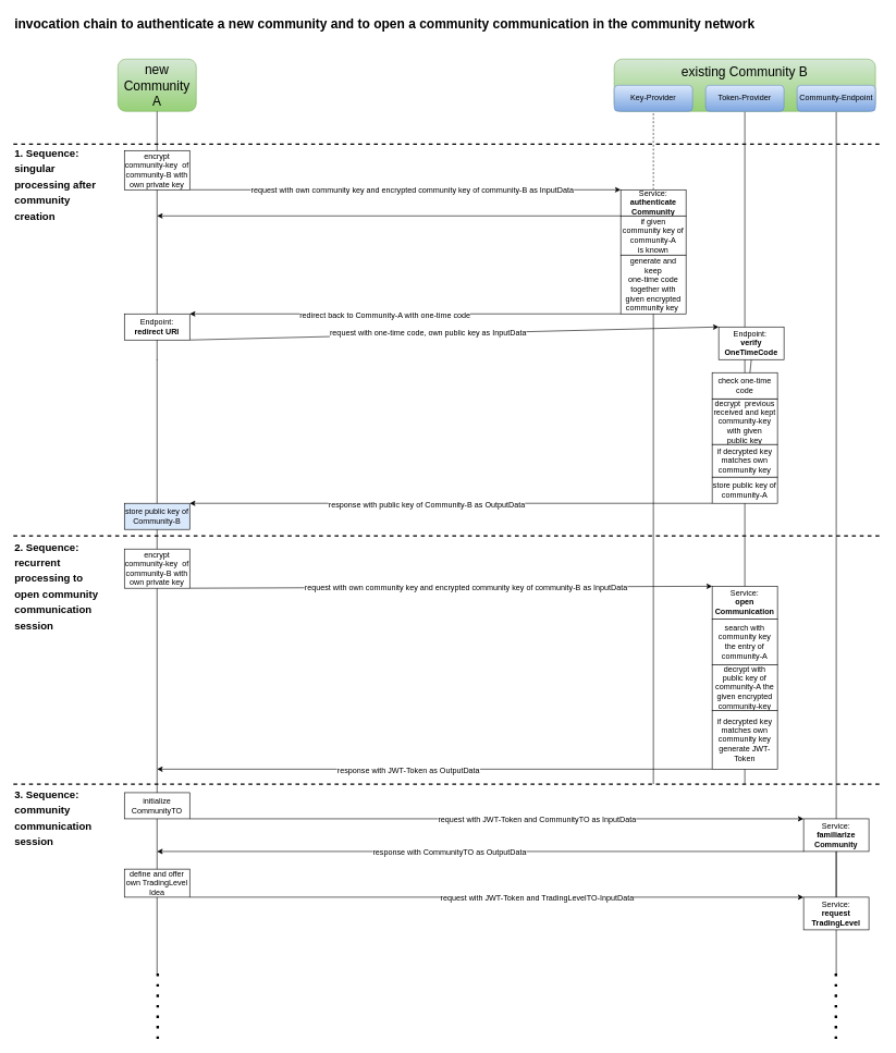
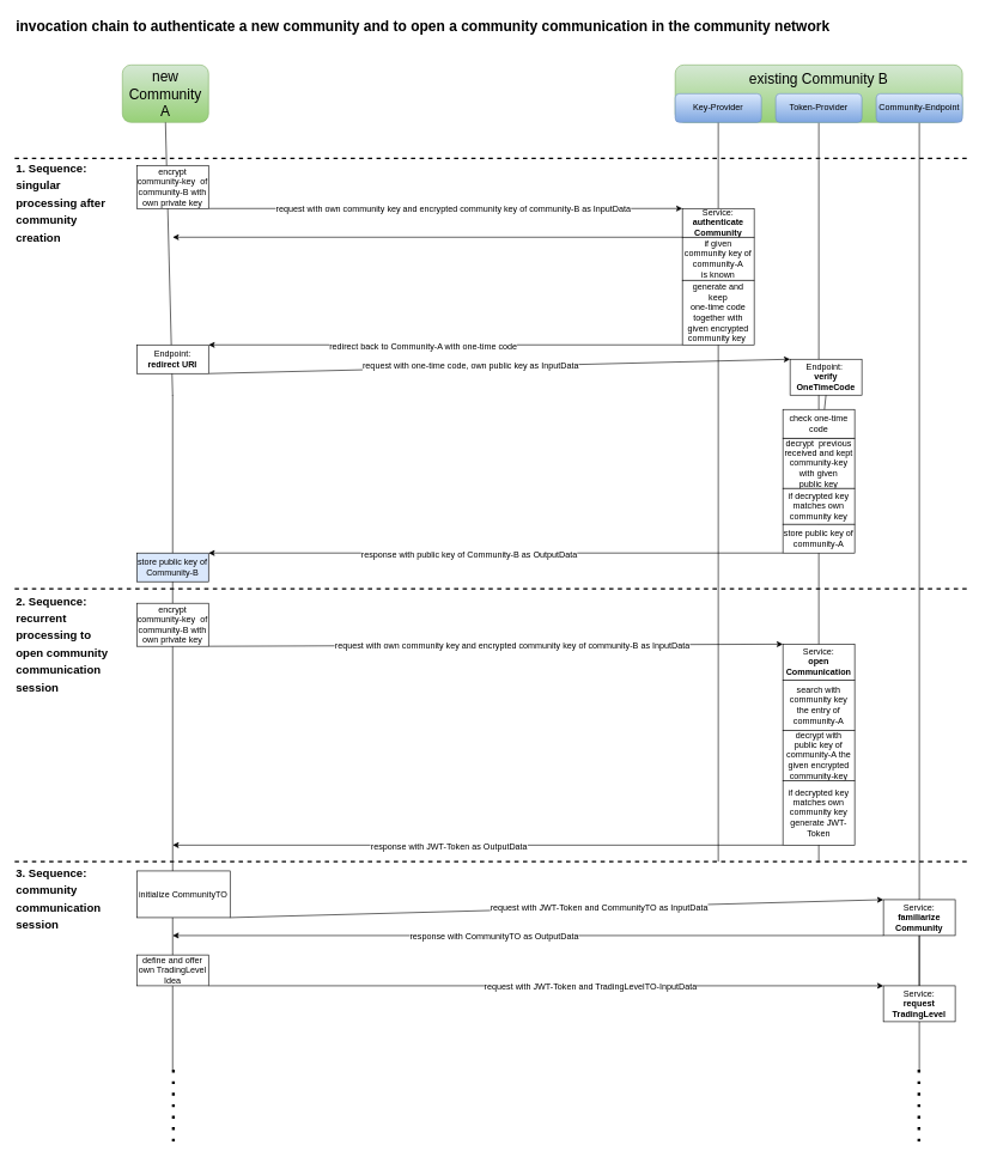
  <mxCell id="0" />
  <mxCell id="1" parent="0" />
  <mxCell id="2" value="" style="endArrow=none;html=1;fontSize=20;" parent="1" edge="1"><mxGeometry width="50" height="50" relative="1" as="geometry"><mxPoint x="240" y="1490" as="sourcePoint" /><mxPoint x="240" y="550" as="targetPoint" /></mxGeometry></mxCell>
  <mxCell id="3" value="" style="endArrow=none;html=1;entryX=0.5;entryY=1;entryDx=0;entryDy=0;" parent="1" target="56" edge="1"><mxGeometry width="50" height="50" relative="1" as="geometry"><mxPoint x="1280" y="1490" as="sourcePoint" /><mxPoint x="1279.5" y="210" as="targetPoint" /></mxGeometry></mxCell>
  <mxCell id="4" value="" style="endArrow=none;html=1;entryX=0.5;entryY=1;entryDx=0;entryDy=0;" parent="1" target="55" edge="1"><mxGeometry width="50" height="50" relative="1" as="geometry"><mxPoint x="1140" y="1200" as="sourcePoint" /><mxPoint x="870" y="390" as="targetPoint" /></mxGeometry></mxCell>
  <mxCell id="5" value="invocation chain to authenticate a new community and to open a community communication in the community network" style="text;html=1;strokeColor=none;fillColor=none;align=left;verticalAlign=middle;whiteSpace=wrap;rounded=0;fontStyle=1;fontSize=20;" parent="1" vertex="1"><mxGeometry x="20" y="20" width="1320" height="30" as="geometry" /></mxCell>
- <mxCell id="6" value="new&lt;br&gt;Community A" style="rounded=1;whiteSpace=wrap;html=1;fontSize=20;fillColor=#d5e8d4;gradientColor=#97d077;strokeColor=#82b366;" parent="1" vertex="1"><mxGeometry x="180" y="90" width="120" height="80" as="geometry" /></mxCell>
+ <mxCell id="6" value="new&lt;br&gt;Community A" style="rounded=1;whiteSpace=wrap;html=1;fontSize=20;fillColor=#d5e8d4;gradientColor=#97d077;strokeColor=#82b366;" parent="1" vertex="1"><mxGeometry x="170" y="90" width="120" height="80" as="geometry" /></mxCell>
  <mxCell id="7" value="existing Community B" style="rounded=1;whiteSpace=wrap;html=1;fontSize=20;fillColor=#d5e8d4;gradientColor=#97d077;strokeColor=#82b366;verticalAlign=top;" parent="1" vertex="1"><mxGeometry x="940" y="90" width="400" height="80" as="geometry" /></mxCell>
  <mxCell id="8" value="" style="endArrow=none;html=1;fontSize=20;entryX=0.5;entryY=1;entryDx=0;entryDy=0;startArrow=none;" parent="1" target="6" edge="1"><mxGeometry width="50" height="50" relative="1" as="geometry"><mxPoint x="240" y="551" as="sourcePoint" /><mxPoint x="710" y="470" as="targetPoint" /></mxGeometry></mxCell>
- <mxCell id="9" value="" style="endArrow=none;html=1;fontSize=20;entryX=0.5;entryY=1;entryDx=0;entryDy=0;startArrow=none;dashed=1;" parent="1" source="20" target="54" edge="1"><mxGeometry width="50" height="50" relative="1" as="geometry"><mxPoint x="999.5" y="1632" as="sourcePoint" /><mxPoint x="999.5" y="210" as="targetPoint" /></mxGeometry></mxCell>
+ <mxCell id="9" value="" style="endArrow=none;html=1;fontSize=20;entryX=0.5;entryY=1;entryDx=0;entryDy=0;startArrow=none;" parent="1" source="20" target="54" edge="1"><mxGeometry width="50" height="50" relative="1" as="geometry"><mxPoint x="999.5" y="1632" as="sourcePoint" /><mxPoint x="999.5" y="210" as="targetPoint" /></mxGeometry></mxCell>
  <mxCell id="10" value="encrypt community-key&amp;nbsp; of community-B with own private key" style="rounded=0;whiteSpace=wrap;html=1;fontSize=12;" parent="1" vertex="1"><mxGeometry x="190" y="230" width="100" height="60" as="geometry" /></mxCell>
  <mxCell id="11" value="" style="endArrow=classic;startArrow=none;html=1;fontSize=12;exitX=1;exitY=1;exitDx=0;exitDy=0;entryX=0;entryY=0;entryDx=0;entryDy=0;startFill=0;" parent="1" source="10" target="20" edge="1"><mxGeometry width="50" height="50" relative="1" as="geometry"><mxPoint x="290" y="310" as="sourcePoint" /><mxPoint x="710" y="460" as="targetPoint" /></mxGeometry></mxCell>
  <mxCell id="12" value="request with own community key and encrypted community key of community-B as InputData" style="edgeLabel;html=1;align=center;verticalAlign=middle;resizable=0;points=[];fontSize=12;" parent="11" vertex="1" connectable="0"><mxGeometry x="0.17" y="-1" relative="1" as="geometry"><mxPoint x="-46" y="-1" as="offset" /></mxGeometry></mxCell>
  <mxCell id="13" value="" style="endArrow=classic;html=1;fontSize=12;entryX=0;entryY=0;entryDx=0;entryDy=0;exitX=1;exitY=1;exitDx=0;exitDy=0;" parent="1" source="31" target="30" edge="1"><mxGeometry width="50" height="50" relative="1" as="geometry"><mxPoint x="240" y="1253" as="sourcePoint" /><mxPoint x="710" y="1363" as="targetPoint" /></mxGeometry></mxCell>
  <mxCell id="14" value="request with JWT-Token and CommunityTO as InputData" style="edgeLabel;html=1;align=center;verticalAlign=middle;resizable=0;points=[];fontSize=12;" parent="13" vertex="1" connectable="0"><mxGeometry x="0.13" relative="1" as="geometry"><mxPoint as="offset" /></mxGeometry></mxCell>
  <mxCell id="15" value="" style="endArrow=classic;html=1;fontSize=12;exitX=0;exitY=1;exitDx=0;exitDy=0;" parent="1" source="30" edge="1"><mxGeometry width="50" height="50" relative="1" as="geometry"><mxPoint x="660" y="1403" as="sourcePoint" /><mxPoint x="240" y="1303" as="targetPoint" /></mxGeometry></mxCell>
  <mxCell id="16" value="response with CommunityTO as OutputData" style="edgeLabel;html=1;align=center;verticalAlign=middle;resizable=0;points=[];fontSize=12;" parent="15" vertex="1" connectable="0"><mxGeometry x="0.096" y="1" relative="1" as="geometry"><mxPoint as="offset" /></mxGeometry></mxCell>
  <mxCell id="17" value="Service: &lt;br&gt;&lt;b&gt;request&lt;br&gt;TradingLevel&lt;/b&gt;" style="rounded=0;whiteSpace=wrap;html=1;fontSize=12;" parent="1" vertex="1"><mxGeometry x="1230" y="1373" width="100" height="50" as="geometry" /></mxCell>
  <mxCell id="18" value="" style="endArrow=classic;html=1;fontSize=12;entryX=0;entryY=0;entryDx=0;entryDy=0;exitX=1;exitY=1;exitDx=0;exitDy=0;" parent="1" target="17" edge="1"><mxGeometry width="50" height="50" relative="1" as="geometry"><mxPoint x="290" y="1373" as="sourcePoint" /><mxPoint x="950" y="1373" as="targetPoint" /></mxGeometry></mxCell>
  <mxCell id="19" value="request with JWT-Token and TradingLevelTO-InputData" style="edgeLabel;html=1;align=center;verticalAlign=middle;resizable=0;points=[];fontSize=12;" parent="18" vertex="1" connectable="0"><mxGeometry x="0.13" relative="1" as="geometry"><mxPoint as="offset" /></mxGeometry></mxCell>
  <mxCell id="20" value="Service:&lt;br&gt;&lt;b&gt;authenticate&lt;br&gt;Community&lt;/b&gt;" style="rounded=0;whiteSpace=wrap;html=1;fontSize=12;" parent="1" vertex="1"><mxGeometry x="950" y="290" width="100" height="40" as="geometry" /></mxCell>
  <mxCell id="21" value="" style="endArrow=none;html=1;fontSize=20;entryX=0.5;entryY=1;entryDx=0;entryDy=0;startArrow=none;" parent="1" target="20" edge="1"><mxGeometry width="50" height="50" relative="1" as="geometry"><mxPoint x="1000" y="1200" as="sourcePoint" /><mxPoint x="999.5" y="230" as="targetPoint" /></mxGeometry></mxCell>
  <mxCell id="22" value="if given community key of community-A&lt;br&gt;is known" style="rounded=0;whiteSpace=wrap;html=1;fontSize=12;" parent="1" vertex="1"><mxGeometry x="950" y="330" width="100" height="60" as="geometry" /></mxCell>
  <mxCell id="23" value="generate and keep&lt;br&gt;one-time code together with given encrypted community key&amp;nbsp;" style="rounded=0;whiteSpace=wrap;html=1;fontSize=12;" parent="1" vertex="1"><mxGeometry x="950" y="390" width="100" height="90" as="geometry" /></mxCell>
  <mxCell id="24" value="" style="endArrow=classic;html=1;fontSize=12;exitX=0;exitY=1;exitDx=0;exitDy=0;entryX=1;entryY=0;entryDx=0;entryDy=0;" parent="1" source="23" target="29" edge="1"><mxGeometry width="50" height="50" relative="1" as="geometry"><mxPoint x="950" y="531" as="sourcePoint" /><mxPoint x="290" y="500" as="targetPoint" /></mxGeometry></mxCell>
  <mxCell id="25" value="redirect back to Community-A with one-time code" style="edgeLabel;html=1;align=center;verticalAlign=middle;resizable=0;points=[];fontSize=12;" parent="24" vertex="1" connectable="0"><mxGeometry x="0.096" y="1" relative="1" as="geometry"><mxPoint as="offset" /></mxGeometry></mxCell>
  <mxCell id="26" value="" style="endArrow=classic;html=1;fontSize=12;exitX=0;exitY=1;exitDx=0;exitDy=0;" parent="1" source="20" edge="1"><mxGeometry width="50" height="50" relative="1" as="geometry"><mxPoint x="940" y="330" as="sourcePoint" /><mxPoint x="240" y="330" as="targetPoint" /></mxGeometry></mxCell>
  <mxCell id="27" value="" style="endArrow=classic;html=1;fontSize=12;entryX=0;entryY=0;entryDx=0;entryDy=0;exitX=1;exitY=1;exitDx=0;exitDy=0;" parent="1" source="29" target="40" edge="1"><mxGeometry width="50" height="50" relative="1" as="geometry"><mxPoint x="290" y="611" as="sourcePoint" /><mxPoint x="710" y="701" as="targetPoint" /></mxGeometry></mxCell>
  <mxCell id="28" value="request with one-time code, own public key as InputData" style="edgeLabel;html=1;align=center;verticalAlign=middle;resizable=0;points=[];fontSize=12;" parent="27" vertex="1" connectable="0"><mxGeometry x="0.13" relative="1" as="geometry"><mxPoint x="-93" as="offset" /></mxGeometry></mxCell>
  <mxCell id="29" value="Endpoint:&lt;br&gt;&lt;b&gt;redirect URI&lt;/b&gt;" style="rounded=0;whiteSpace=wrap;html=1;fontSize=12;" parent="1" vertex="1"><mxGeometry x="190" y="480" width="100" height="40" as="geometry" /></mxCell>
  <mxCell id="30" value="Service: &lt;b&gt;familiarize&lt;br&gt;Community&lt;/b&gt;" style="rounded=0;whiteSpace=wrap;html=1;fontSize=12;" parent="1" vertex="1"><mxGeometry x="1230" y="1253" width="100" height="50" as="geometry" /></mxCell>
- <mxCell id="31" value="initialize CommunityTO" style="rounded=0;whiteSpace=wrap;html=1;fontSize=12;" parent="1" vertex="1"><mxGeometry x="190" y="1213" width="100" height="40" as="geometry" /></mxCell>
+ <mxCell id="31" value="initialize CommunityTO" style="rounded=0;whiteSpace=wrap;html=1;fontSize=12;" parent="1" vertex="1"><mxGeometry x="190" y="1213" width="130" height="65" as="geometry" /></mxCell>
  <mxCell id="32" value="define and offer&lt;br&gt;own TradingLevel Idea" style="rounded=0;whiteSpace=wrap;html=1;fontSize=12;" parent="1" vertex="1"><mxGeometry x="190" y="1330" width="100" height="43" as="geometry" /></mxCell>
  <mxCell id="33" value="" style="endArrow=classic;html=1;fontSize=12;exitX=0;exitY=1;exitDx=0;exitDy=0;entryX=1;entryY=0;entryDx=0;entryDy=0;" parent="1" source="39" target="38" edge="1"><mxGeometry width="50" height="50" relative="1" as="geometry"><mxPoint x="940" y="871" as="sourcePoint" /><mxPoint x="240" y="841" as="targetPoint" /></mxGeometry></mxCell>
  <mxCell id="34" value="response with public key of Community-B as OutputData" style="edgeLabel;html=1;align=center;verticalAlign=middle;resizable=0;points=[];fontSize=12;" parent="33" vertex="1" connectable="0"><mxGeometry x="0.096" y="1" relative="1" as="geometry"><mxPoint as="offset" /></mxGeometry></mxCell>
  <mxCell id="35" value="decrypt&amp;nbsp; previous received and kept community-key with given &lt;br&gt;public key" style="rounded=0;whiteSpace=wrap;html=1;fontSize=12;" parent="1" vertex="1"><mxGeometry x="1090" y="610" width="100" height="70" as="geometry" /></mxCell>
  <mxCell id="36" value="" style="endArrow=none;html=1;fontSize=20;entryX=0.5;entryY=1;entryDx=0;entryDy=0;startArrow=none;" parent="1" source="37" target="35" edge="1"><mxGeometry width="50" height="50" relative="1" as="geometry"><mxPoint x="1140" y="1071" as="sourcePoint" /><mxPoint x="1140" y="401" as="targetPoint" /></mxGeometry></mxCell>
  <mxCell id="37" value="&lt;span&gt;if decrypted key matches own community key&lt;/span&gt;" style="rounded=0;whiteSpace=wrap;html=1;fontSize=12;" parent="1" vertex="1"><mxGeometry x="1090" y="680" width="100" height="50" as="geometry" /></mxCell>
  <mxCell id="38" value="&lt;span&gt;store public key of Community-B&lt;/span&gt;" style="rounded=0;whiteSpace=wrap;html=1;fontSize=12;fillColor=#dae8fc;" parent="1" vertex="1"><mxGeometry x="190" y="770" width="100" height="40" as="geometry" /></mxCell>
  <mxCell id="39" value="store public key of community-A" style="rounded=0;whiteSpace=wrap;html=1;fontSize=12;" parent="1" vertex="1"><mxGeometry x="1090" y="730" width="100" height="40" as="geometry" /></mxCell>
  <mxCell id="40" value="Endpoint:&amp;nbsp;&lt;br&gt;&lt;b&gt;verify&lt;br&gt;OneTimeCode&lt;br&gt;&lt;/b&gt;" style="rounded=0;whiteSpace=wrap;html=1;fontSize=12;" parent="1" vertex="1"><mxGeometry x="1100" y="500" width="100" height="50" as="geometry" /></mxCell>
  <mxCell id="41" value="" style="endArrow=none;html=1;fontSize=20;entryX=0.5;entryY=1;entryDx=0;entryDy=0;startArrow=none;" parent="1" source="35" target="40" edge="1"><mxGeometry width="50" height="50" relative="1" as="geometry"><mxPoint x="1140" y="650" as="sourcePoint" /><mxPoint x="1140" y="330" as="targetPoint" /></mxGeometry></mxCell>
  <mxCell id="42" value="check one-time code" style="rounded=0;whiteSpace=wrap;html=1;fontSize=12;" parent="1" vertex="1"><mxGeometry x="1090" y="570" width="100" height="40" as="geometry" /></mxCell>
  <mxCell id="43" value="&lt;span&gt;encrypt community-key&amp;nbsp; of community-B with own private key&lt;/span&gt;" style="rounded=0;whiteSpace=wrap;html=1;fontSize=12;" parent="1" vertex="1"><mxGeometry x="190" y="840" width="100" height="60" as="geometry" /></mxCell>
  <mxCell id="44" value="" style="endArrow=classic;startArrow=none;html=1;fontSize=12;exitX=1;exitY=1;exitDx=0;exitDy=0;entryX=0;entryY=0;entryDx=0;entryDy=0;startFill=0;" parent="1" target="46" edge="1"><mxGeometry width="50" height="50" relative="1" as="geometry"><mxPoint x="290" y="900" as="sourcePoint" /><mxPoint x="950" y="900" as="targetPoint" /></mxGeometry></mxCell>
  <mxCell id="45" value="request with own community key and encrypted community key of community-B as InputData" style="edgeLabel;html=1;align=center;verticalAlign=middle;resizable=0;points=[];fontSize=12;" parent="44" vertex="1" connectable="0"><mxGeometry x="0.17" y="-1" relative="1" as="geometry"><mxPoint x="-46" y="-1" as="offset" /></mxGeometry></mxCell>
  <mxCell id="46" value="Service: &lt;br&gt;&lt;b&gt;open Communication&lt;/b&gt;" style="rounded=0;whiteSpace=wrap;html=1;fontSize=12;" parent="1" vertex="1"><mxGeometry x="1090" y="897" width="100" height="50" as="geometry" /></mxCell>
  <mxCell id="47" value="" style="endArrow=none;html=1;fontSize=20;entryX=0.5;entryY=1;entryDx=0;entryDy=0;startArrow=none;" parent="1" source="17" target="30" edge="1"><mxGeometry width="50" height="50" relative="1" as="geometry"><mxPoint x="1280" y="1223" as="sourcePoint" /><mxPoint x="1280" y="1082" as="targetPoint" /></mxGeometry></mxCell>
  <mxCell id="48" value="" style="endArrow=none;dashed=1;html=1;strokeWidth=2;" parent="1" edge="1"><mxGeometry width="50" height="50" relative="1" as="geometry"><mxPoint x="20" y="820" as="sourcePoint" /><mxPoint x="1350" y="820" as="targetPoint" /></mxGeometry></mxCell>
  <mxCell id="49" value="" style="endArrow=classic;html=1;fontSize=12;exitX=0;exitY=1;exitDx=0;exitDy=0;" parent="1" source="53" edge="1"><mxGeometry width="50" height="50" relative="1" as="geometry"><mxPoint x="1090" y="1210" as="sourcePoint" /><mxPoint x="240" y="1177" as="targetPoint" /></mxGeometry></mxCell>
  <mxCell id="50" value="response with JWT-Token as OutputData" style="edgeLabel;html=1;align=center;verticalAlign=middle;resizable=0;points=[];fontSize=12;" parent="49" vertex="1" connectable="0"><mxGeometry x="0.096" y="1" relative="1" as="geometry"><mxPoint as="offset" /></mxGeometry></mxCell>
  <mxCell id="51" value="search with community key the entry of community-A" style="rounded=0;whiteSpace=wrap;html=1;fontSize=12;" parent="1" vertex="1"><mxGeometry x="1090" y="947" width="100" height="70" as="geometry" /></mxCell>
  <mxCell id="52" value="decrypt with public key of community-A the given encrypted community-key" style="rounded=0;whiteSpace=wrap;html=1;fontSize=12;" parent="1" vertex="1"><mxGeometry x="1090" y="1017" width="100" height="70" as="geometry" /></mxCell>
  <mxCell id="53" value="&lt;span&gt;if decrypted key matches own community key generate JWT-Token&lt;/span&gt;" style="rounded=0;whiteSpace=wrap;html=1;fontSize=12;" parent="1" vertex="1"><mxGeometry x="1090" y="1087" width="100" height="90" as="geometry" /></mxCell>
  <mxCell id="54" value="Key-Provider" style="rounded=1;whiteSpace=wrap;html=1;fillColor=#dae8fc;gradientColor=#7ea6e0;strokeColor=#6c8ebf;" parent="1" vertex="1"><mxGeometry x="940" y="130" width="120" height="40" as="geometry" /></mxCell>
  <mxCell id="55" value="Token-Provider" style="rounded=1;whiteSpace=wrap;html=1;fillColor=#dae8fc;gradientColor=#7ea6e0;strokeColor=#6c8ebf;" parent="1" vertex="1"><mxGeometry x="1080" y="130" width="120" height="40" as="geometry" /></mxCell>
  <mxCell id="56" value="Community-Endpoint" style="rounded=1;whiteSpace=wrap;html=1;fillColor=#dae8fc;gradientColor=#7ea6e0;strokeColor=#6c8ebf;" parent="1" vertex="1"><mxGeometry x="1220" y="130" width="120" height="40" as="geometry" /></mxCell>
  <mxCell id="57" value="" style="endArrow=none;dashed=1;html=1;strokeWidth=2;" parent="1" edge="1"><mxGeometry width="50" height="50" relative="1" as="geometry"><mxPoint x="20" y="220" as="sourcePoint" /><mxPoint x="1350" y="220" as="targetPoint" /></mxGeometry></mxCell>
  <mxCell id="58" value="&lt;font style=&quot;font-size: 16px&quot;&gt;1. Sequence:&lt;br&gt;singular processing after community creation&lt;/font&gt;" style="text;html=1;strokeColor=none;fillColor=none;align=left;verticalAlign=middle;whiteSpace=wrap;rounded=0;fontStyle=1;fontSize=20;" parent="1" vertex="1"><mxGeometry x="20" y="220" width="140" height="120" as="geometry" /></mxCell>
  <mxCell id="59" value="&lt;font style=&quot;font-size: 16px&quot;&gt;2. Sequence:&lt;br&gt;recurrent processing to open community communication session&lt;/font&gt;" style="text;html=1;strokeColor=none;fillColor=none;align=left;verticalAlign=middle;whiteSpace=wrap;rounded=0;fontStyle=1;fontSize=20;" parent="1" vertex="1"><mxGeometry x="20" y="820" width="140" height="150" as="geometry" /></mxCell>
  <mxCell id="60" value="" style="endArrow=none;dashed=1;html=1;strokeWidth=2;" parent="1" edge="1"><mxGeometry width="50" height="50" relative="1" as="geometry"><mxPoint x="20" y="1200" as="sourcePoint" /><mxPoint x="1350" y="1200" as="targetPoint" /></mxGeometry></mxCell>
  <mxCell id="61" value="&lt;font style=&quot;font-size: 16px&quot;&gt;3. Sequence:&lt;br&gt;community communication session&lt;/font&gt;" style="text;html=1;strokeColor=none;fillColor=none;align=left;verticalAlign=middle;whiteSpace=wrap;rounded=0;fontStyle=1;fontSize=20;" parent="1" vertex="1"><mxGeometry x="20" y="1200" width="140" height="100" as="geometry" /></mxCell>
  <mxCell id="62" value="" style="endArrow=none;dashed=1;html=1;dashPattern=1 3;strokeWidth=4;" edge="1" parent="1"><mxGeometry width="50" height="50" relative="1" as="geometry"><mxPoint x="241" y="1590" as="sourcePoint" /><mxPoint x="241" y="1490" as="targetPoint" /></mxGeometry></mxCell>
  <mxCell id="63" value="" style="endArrow=none;dashed=1;html=1;dashPattern=1 3;strokeWidth=4;" edge="1" parent="1"><mxGeometry width="50" height="50" relative="1" as="geometry"><mxPoint x="1279.5" y="1590" as="sourcePoint" /><mxPoint x="1279.5" y="1490" as="targetPoint" /></mxGeometry></mxCell>
